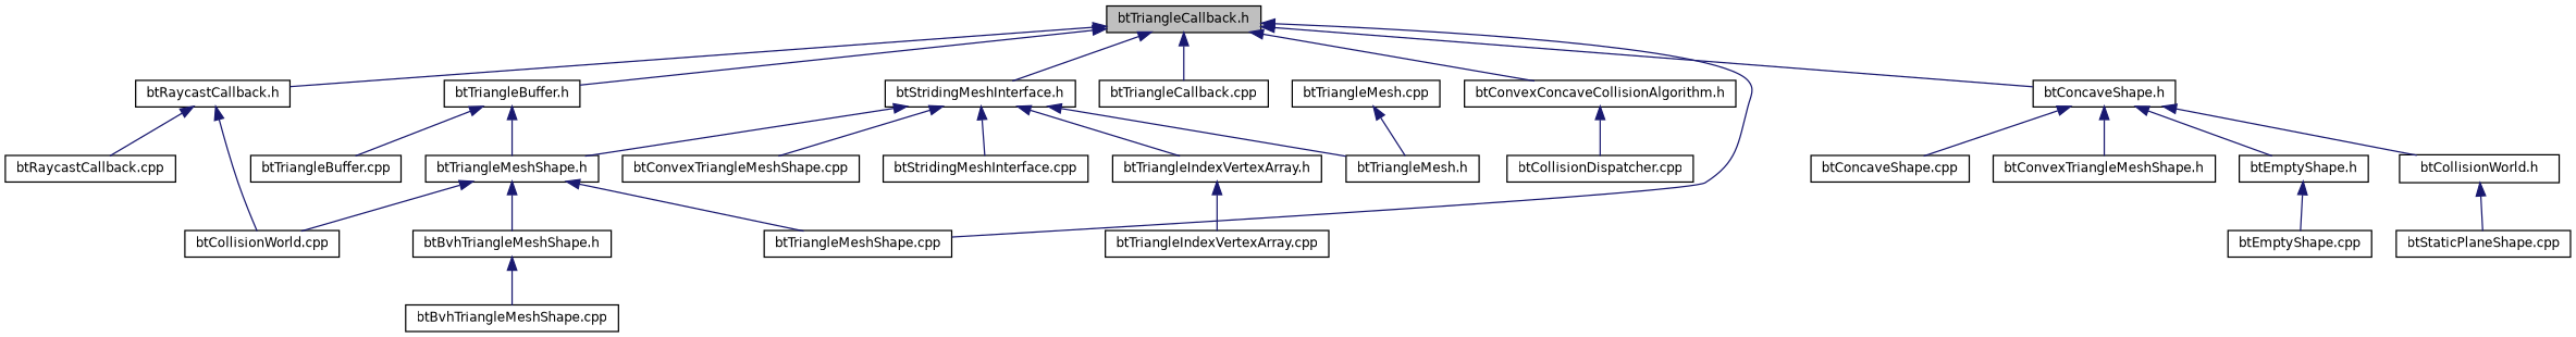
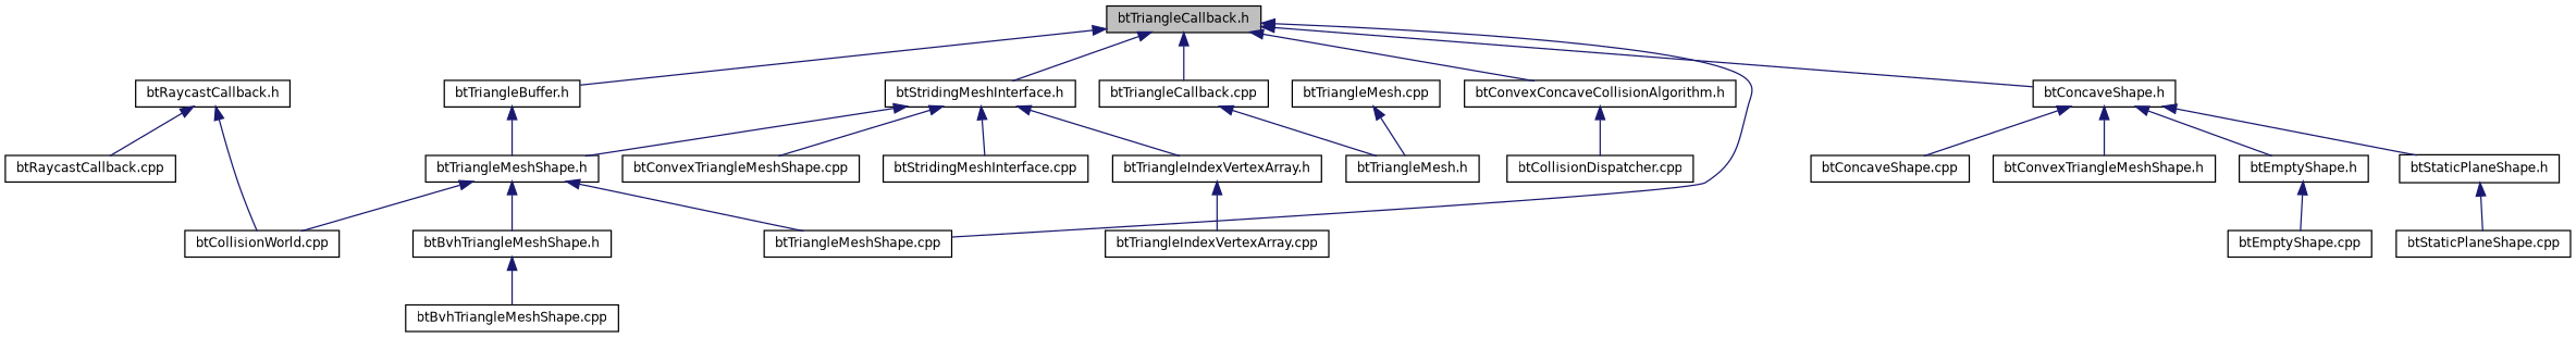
  digraph {
    node [color=black fillcolor=white fontname=Helvetica fontsize=10 shape=record style=filled]
    edge [color=midnightblue dir=back fontname=Helvetica fontsize=10 labelfontname=Helvetica labelfontsize=10 style=solid]
    n1 [fillcolor=grey75 fontcolor=black height=0.2 label="btTriangleCallback.h" width=0.4]
    n2 [height=0.2 label="btConvexConcaveCollisionAlgorithm.h" width=0.4]
    n3 [height=0.2 label="btConcaveShape.h" width=0.4]
    n4 [height=0.2 label="btStridingMeshInterface.h" width=0.4]
    n5 [height=0.2 label="btTriangleBuffer.h" width=0.4]
    n6 [height=0.2 label="btTriangleCallback.cpp" width=0.4]
    n7 [height=0.2 label="btRaycastCallback.h" width=0.4]
    n8 [height=0.2 label="btTriangleMeshShape.cpp" width=0.4]
    n9 [height=0.2 label="btCollisionDispatcher.cpp" width=0.4]
    n10 [height=0.2 label="btConcaveShape.cpp" width=0.4]
    n11 [height=0.2 label="btEmptyShape.h" width=0.4]
    n12 [height=0.2 label="btConvexTriangleMeshShape.h" width=0.4]
-   n13 [height=0.2 label="btCollisionWorld.h" width=0.4]
+   n13 [height=0.2 label="btStaticPlaneShape.h" width=0.4]
    n14 [height=0.2 label="btTriangleMeshShape.h" width=0.4]
    n15 [height=0.2 label="btConvexTriangleMeshShape.cpp" width=0.4]
    n16 [height=0.2 label="btStridingMeshInterface.cpp" width=0.4]
    n17 [height=0.2 label="btTriangleIndexVertexArray.h" width=0.4]
    n18 [height=0.2 label="btTriangleMesh.h" width=0.4]
-   n19 [height=0.2 label="btTriangleBuffer.cpp" width=0.4]
    n20 [height=0.2 label="btCollisionWorld.cpp" width=0.4]
    n21 [height=0.2 label="btRaycastCallback.cpp" width=0.4]
    n22 [height=0.2 label="btBvhTriangleMeshShape.h" width=0.4]
    n23 [height=0.2 label="btEmptyShape.cpp" width=0.4]
    n24 [height=0.2 label="btStaticPlaneShape.cpp" width=0.4]
    n25 [height=0.2 label="btBvhTriangleMeshShape.cpp" width=0.4]
    n26 [height=0.2 label="btTriangleIndexVertexArray.cpp" width=0.4]
    n27 [height=0.2 label="btTriangleMesh.cpp" width=0.4]
    n1 -> n2
    n1 -> n3
    n1 -> n4
    n1 -> n5
    n1 -> n6
-   n1 -> n7
    n1 -> n8
    n2 -> n9
    n3 -> n10
    n3 -> n11
    n3 -> n12
    n3 -> n13
    n4 -> n14
    n4 -> n15
    n4 -> n16
    n4 -> n17
-   n4 -> n18
+   n6 -> n18
    n5 -> n14
-   n5 -> n19
    n7 -> n20
    n7 -> n21
    n11 -> n23
    n13 -> n24
    n14 -> n8
    n14 -> n20
    n14 -> n22
    n17 -> n26
    n22 -> n25
    n27 -> n18
  }
